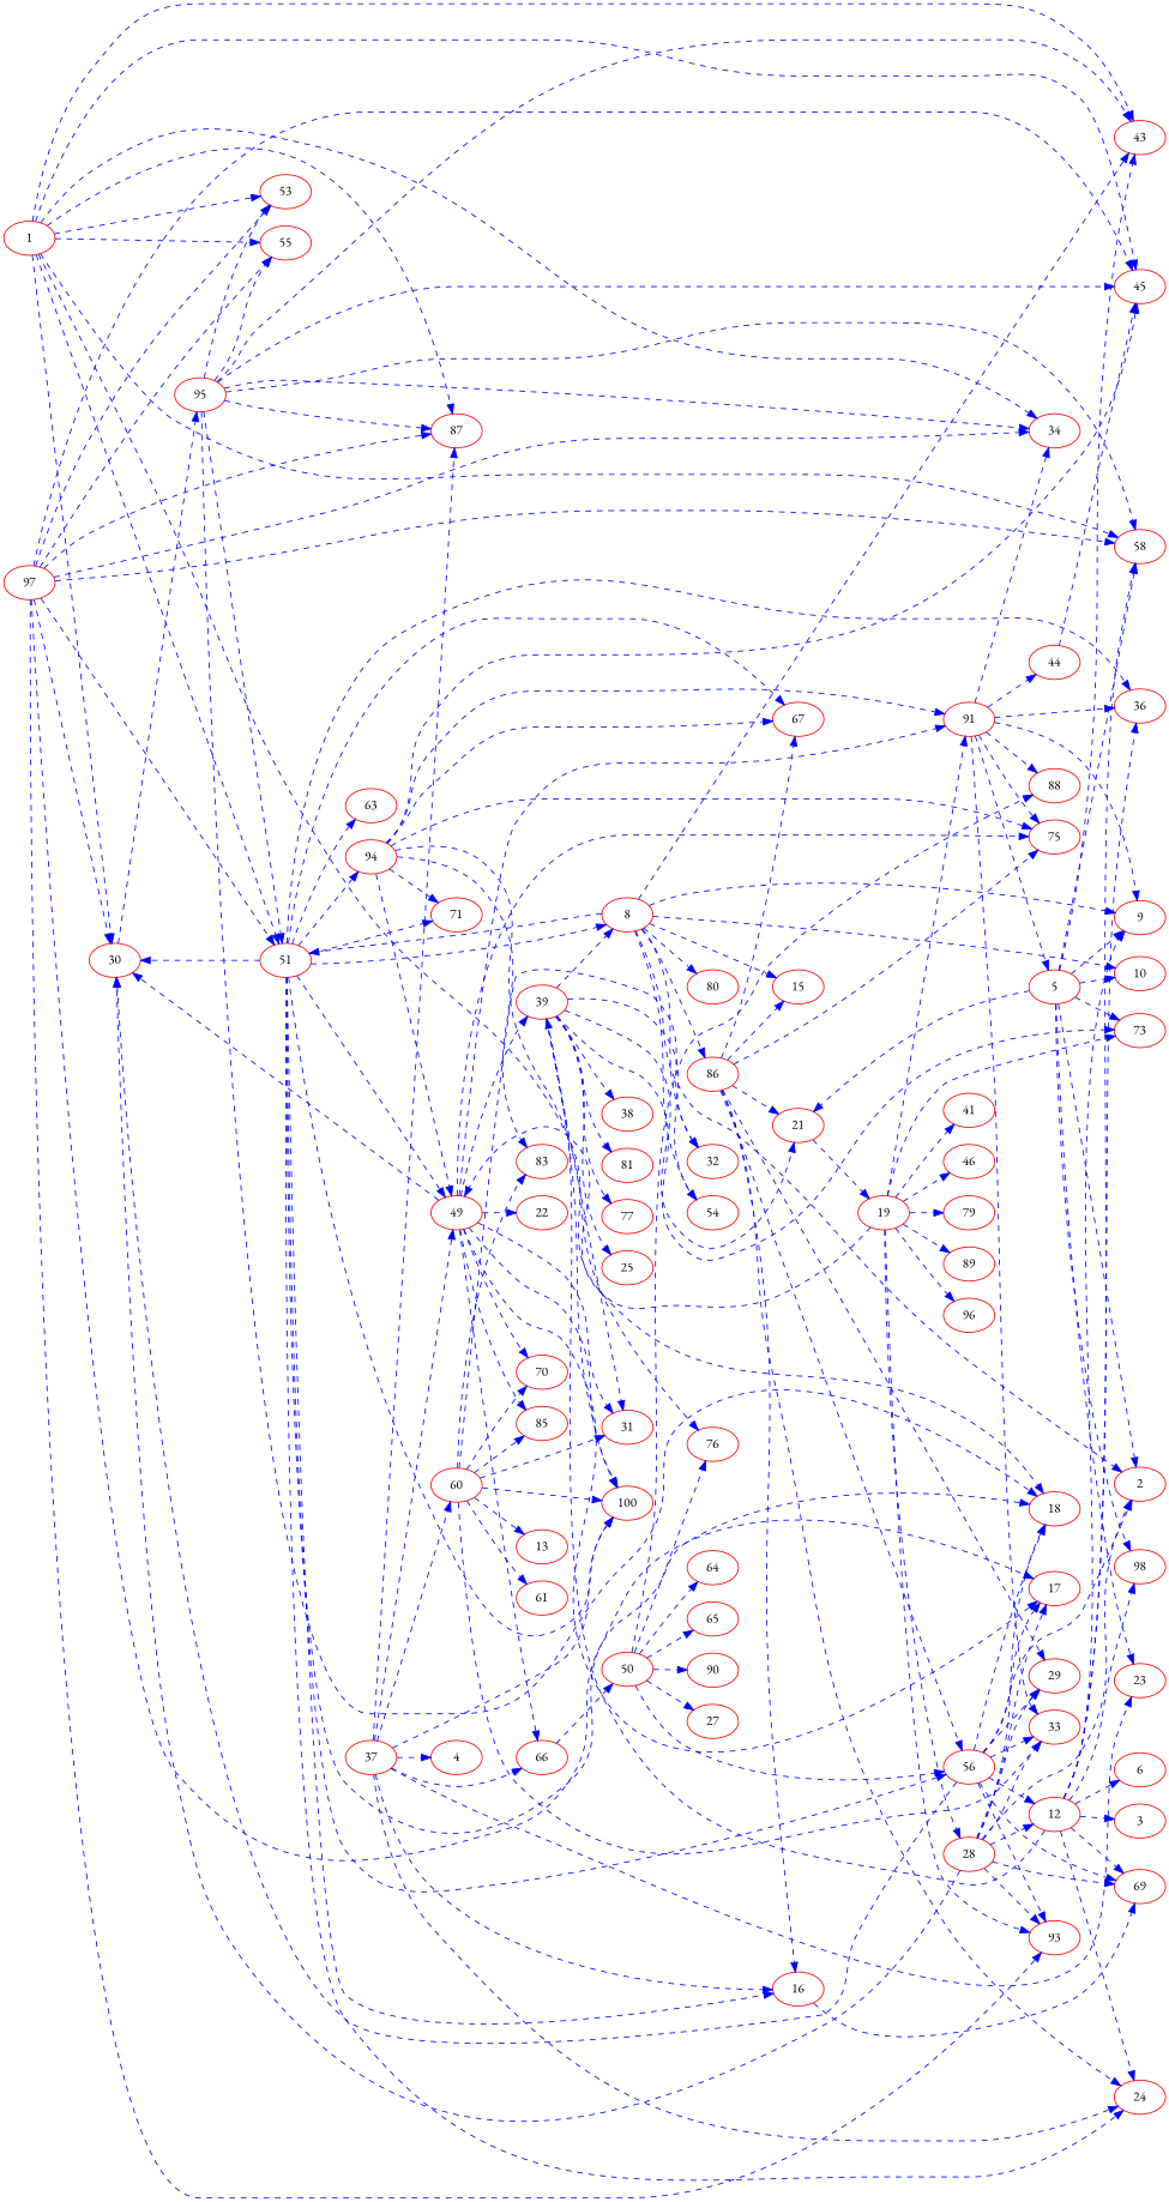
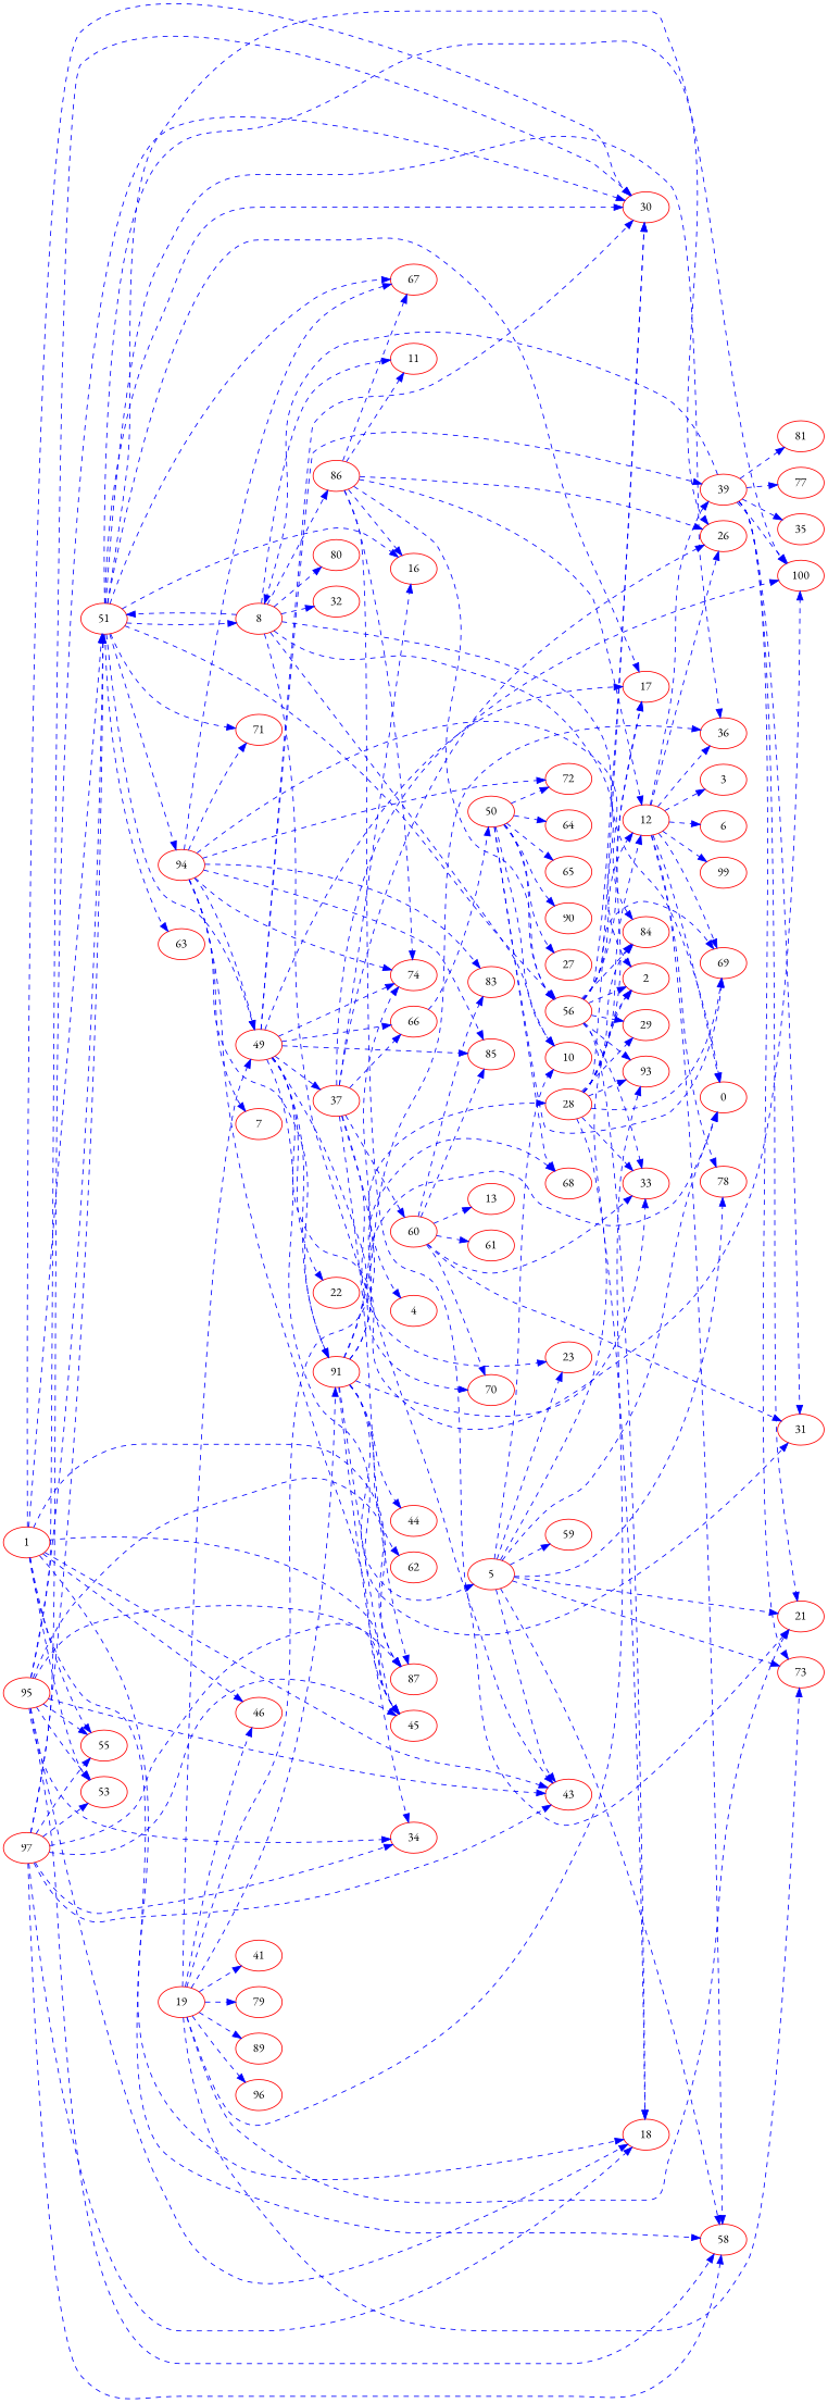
  digraph {
    fontname="EB Garamond"
    rankdir=LR
    node [color=Red fontname="EB Garamond"]
    edge [color=Blue fontname="EB Garamond" style=dashed]
    1
    18
    30
    34
    43
    45
    51
    53
    55
    58
    87
    8
-   24
+   24 [label=26]
    36
    49
    17
    16
    56
    100
    63
    67
    71
    94
-   0 [label=9]
+   0
    2
    10
-   11 [label=15]
+   11
    32
-   54
    80
    86
-   75
+   75 [label=74]
    39
    31
    91
    66
    22
    70
    85
    29
    12
    69
    93
    33
+   84
    83
-   72 [label=76]
+   72
+   7
    5
    21
    23
+   59
    73
-   98
+   98 [label=78]
    3
    6
+   99
    77
-   25
-   35 [label=38]
+   35
    81
    19
    28
    41
    46
    79
    89
    96
-   88
+   88 [label=68]
    44
+   62
    50
    37
    4
    60
    13
    61
    27
    64
    65
    90
    95
    97
    1 -> 18
    1 -> 30
-   1 -> 34
+   1 -> 46
    1 -> 43
    1 -> 45
    1 -> 51
    1 -> 53
    1 -> 55
    1 -> 58
    1 -> 87
    51 -> 30
    51 -> 8
    51 -> 24
    51 -> 36
    51 -> 49
    51 -> 17
    51 -> 16
    51 -> 56
    51 -> 100
    51 -> 63
    51 -> 67
    51 -> 71
    51 -> 94
    8 -> 43
    8 -> 51
    8 -> 0
    8 -> 2
    8 -> 10
    8 -> 11
    8 -> 32
-   8 -> 54
    8 -> 80
    8 -> 86
    49 -> 30
    49 -> 17
    49 -> 100
    49 -> 75
    49 -> 39
    49 -> 31
    49 -> 91
    49 -> 66
    49 -> 22
    49 -> 70
    49 -> 85
    56 -> 18
    56 -> 30
    56 -> 17
    56 -> 2
    56 -> 29
    56 -> 12
    56 -> 69
    56 -> 93
    56 -> 33
+   56 -> 84
    94 -> 45
    94 -> 49
    94 -> 67
    94 -> 71
    94 -> 75
    94 -> 91
+   94 -> 85
+   94 -> 84
    94 -> 83
    94 -> 72
+   94 -> 7
    86 -> 24
    86 -> 16
    86 -> 56
    86 -> 67
    86 -> 11
    86 -> 75
-   86 -> 29
+   86 -> 12
    86 -> 21
    39 -> 8
    39 -> 100
-   39 -> 54
    39 -> 31
    39 -> 21
    39 -> 73
    39 -> 77
-   39 -> 25
    39 -> 35
    39 -> 81
    91 -> 34
-   44 -> 45
+   91 -> 45
    91 -> 36
    91 -> 0
    91 -> 75
    91 -> 33
    91 -> 5
    91 -> 88
    91 -> 44
+   91 -> 62
    66 -> 50
    12 -> 58
    12 -> 24
    12 -> 36
    12 -> 0
    12 -> 39
    12 -> 69
    12 -> 98
    12 -> 3
    12 -> 6
+   12 -> 99
    5 -> 43
    5 -> 58
    5 -> 0
    5 -> 2
    5 -> 10
    5 -> 21
    5 -> 23
+   5 -> 59
    5 -> 73
    5 -> 98
    19 -> 49
    19 -> 91
    19 -> 93
-   21 -> 19
+   19 -> 21
    19 -> 73
    19 -> 28
    19 -> 41
    19 -> 46
    19 -> 79
    19 -> 89
    19 -> 96
    28 -> 18
    28 -> 30
    28 -> 17
    28 -> 2
    28 -> 29
    28 -> 12
    28 -> 69
    28 -> 93
    28 -> 33
+   28 -> 84
    50 -> 56
-   16 -> 69
+   50 -> 10
+   50 -> 69
    50 -> 72
    50 -> 88
    50 -> 27
    50 -> 64
    50 -> 65
    50 -> 90
    37 -> 87
    37 -> 24
-   37 -> 49
+   49 -> 37
    37 -> 16
    37 -> 100
    37 -> 66
    37 -> 23
    37 -> 4
    37 -> 60
-   60 -> 100
-   60 -> 32
    60 -> 31
    60 -> 70
    60 -> 85
    60 -> 33
    60 -> 83
    60 -> 13
    60 -> 61
    95 -> 18
-   30 -> 95
+   95 -> 30
    95 -> 34
    95 -> 43
    95 -> 45
    95 -> 51
    95 -> 53
    95 -> 55
    95 -> 58
    95 -> 87
    97 -> 18
    97 -> 30
    97 -> 34
-   97 -> 93
+   97 -> 43
    97 -> 45
    97 -> 51
    97 -> 53
    97 -> 55
    97 -> 58
    97 -> 87
  }
